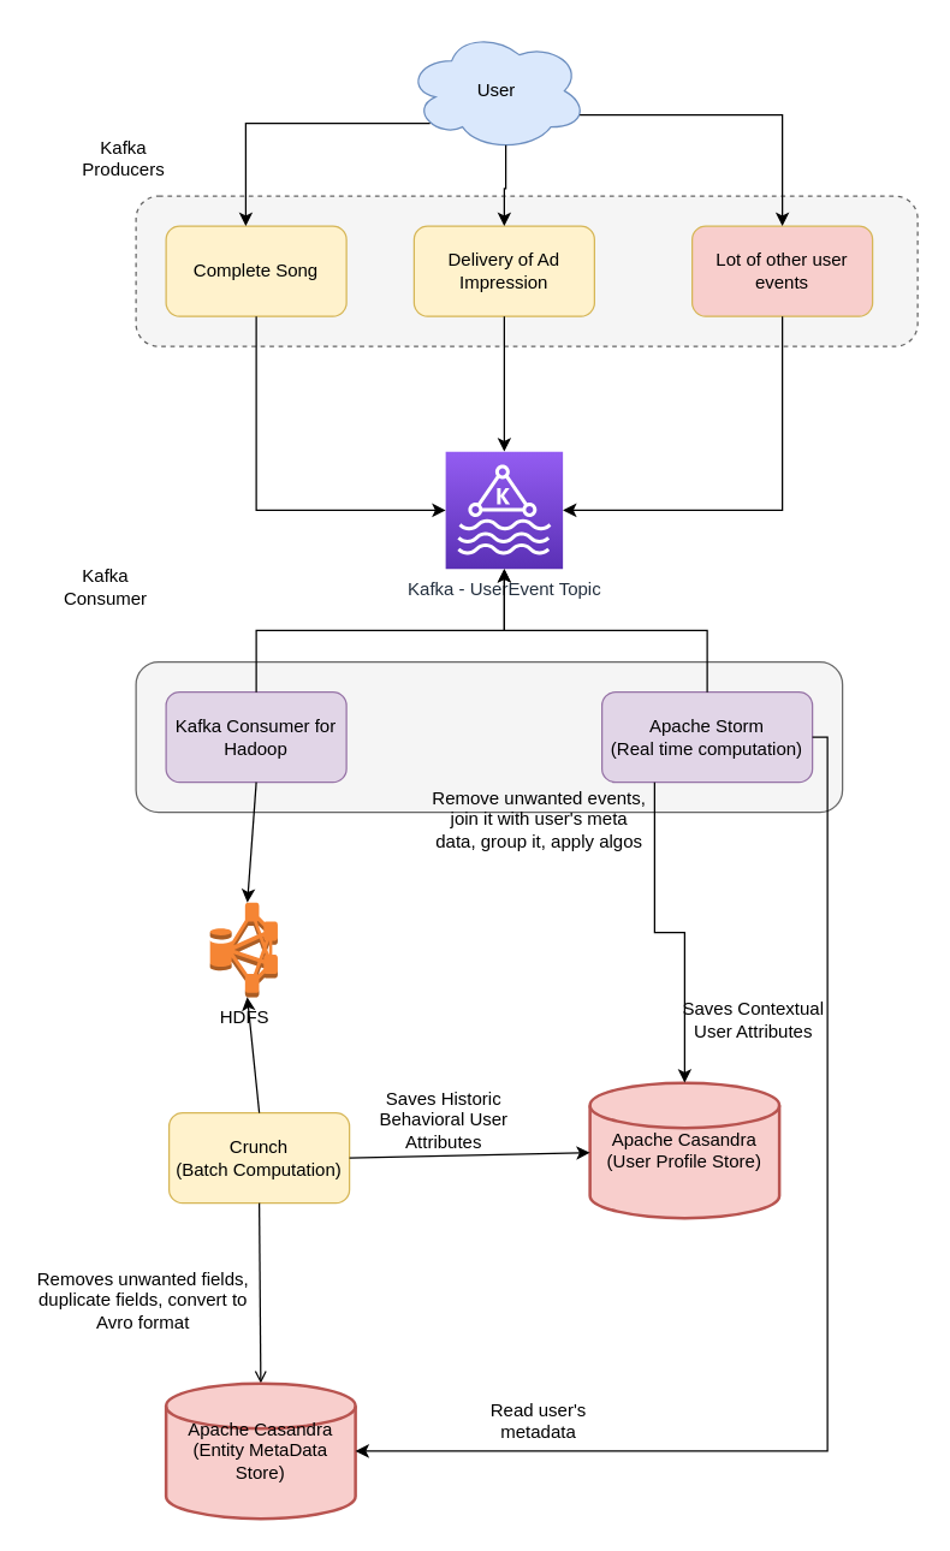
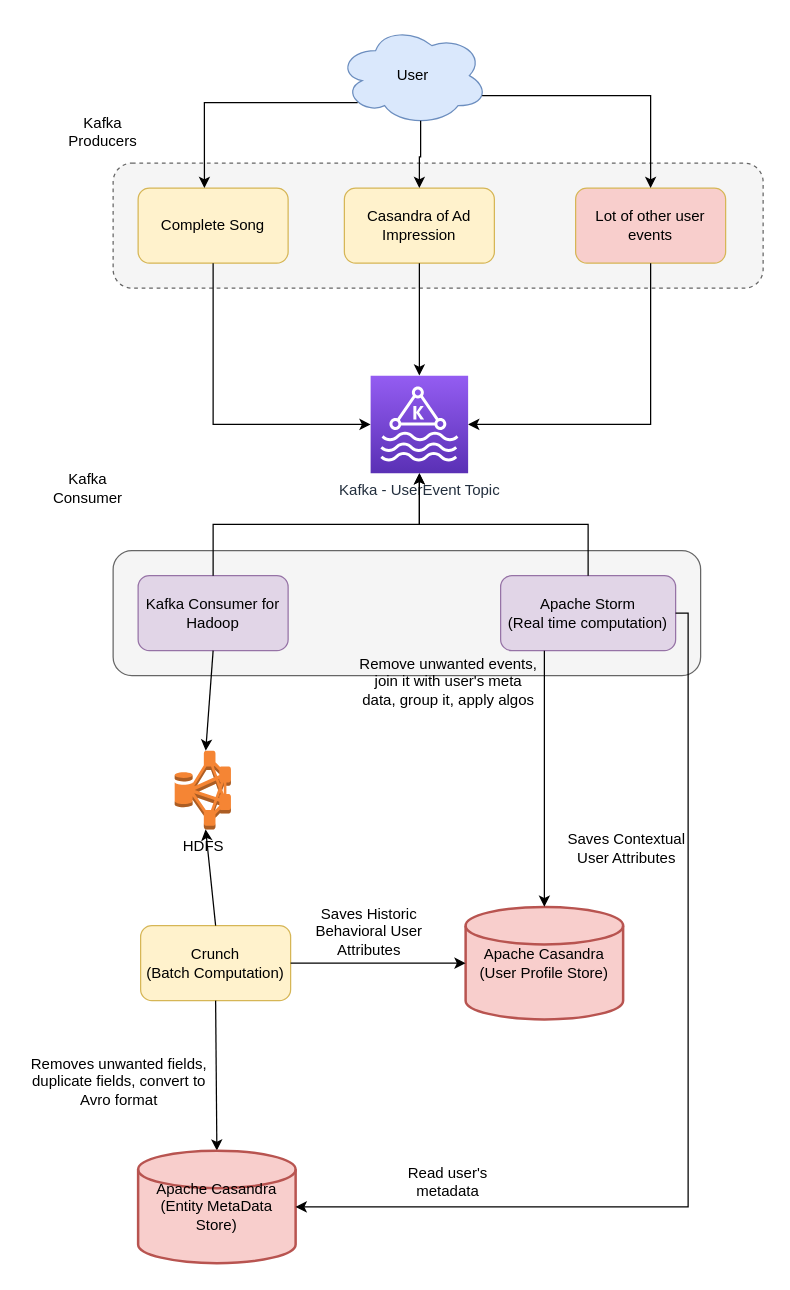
  <mxCell id="0" />
  <mxCell id="1" parent="0" />
  <mxCell id="2" value="" style="rounded=1;whiteSpace=wrap;html=1;fillColor=#f5f5f5;strokeColor=#666666;fontColor=#333333;" vertex="1" parent="1"><mxGeometry x="90" y="440" width="470" height="100" as="geometry" /></mxCell>
  <mxCell id="3" value="" style="rounded=1;whiteSpace=wrap;html=1;dashed=1;fillColor=#f5f5f5;strokeColor=#666666;fontColor=#333333;" vertex="1" parent="1"><mxGeometry x="90" y="130" width="520" height="100" as="geometry" /></mxCell>
  <mxCell id="4" value="User" style="ellipse;shape=cloud;whiteSpace=wrap;html=1;fillColor=#dae8fc;strokeColor=#6c8ebf;" vertex="1" parent="1"><mxGeometry x="270" y="20" width="120" height="80" as="geometry" /></mxCell>
  <mxCell id="5" value="Complete Song" style="rounded=1;whiteSpace=wrap;html=1;fillColor=#fff2cc;strokeColor=#d6b656;" vertex="1" parent="1"><mxGeometry x="110" y="150" width="120" height="60" as="geometry" /></mxCell>
- <mxCell id="6" value="Delivery of Ad Impression" style="rounded=1;whiteSpace=wrap;html=1;fillColor=#fff2cc;strokeColor=#d6b656;" vertex="1" parent="1"><mxGeometry x="275" y="150" width="120" height="60" as="geometry" /></mxCell>
+ <mxCell id="6" value="Casandra of Ad Impression" style="rounded=1;whiteSpace=wrap;html=1;fillColor=#fff2cc;strokeColor=#d6b656;" vertex="1" parent="1"><mxGeometry x="275" y="150" width="120" height="60" as="geometry" /></mxCell>
  <mxCell id="7" value="Lot of other user events" style="rounded=1;whiteSpace=wrap;html=1;fillColor=#f8cecc;strokeColor=#d6b656;" vertex="1" parent="1"><mxGeometry x="460" y="150" width="120" height="60" as="geometry" /></mxCell>
  <mxCell id="8" value="" style="endArrow=classic;html=1;rounded=0;exitX=0.13;exitY=0.77;exitDx=0;exitDy=0;exitPerimeter=0;entryX=0.442;entryY=0;entryDx=0;entryDy=0;entryPerimeter=0;edgeStyle=orthogonalEdgeStyle;" edge="1" parent="1" source="4" target="5"><mxGeometry width="50" height="50" relative="1" as="geometry"><mxPoint x="370" y="340" as="sourcePoint" /><mxPoint x="420" y="290" as="targetPoint" /></mxGeometry></mxCell>
  <mxCell id="9" value="" style="endArrow=classic;html=1;rounded=0;exitX=0.55;exitY=0.95;exitDx=0;exitDy=0;exitPerimeter=0;entryX=0.5;entryY=0;entryDx=0;entryDy=0;edgeStyle=orthogonalEdgeStyle;" edge="1" parent="1" source="4" target="6"><mxGeometry width="50" height="50" relative="1" as="geometry"><mxPoint x="370" y="340" as="sourcePoint" /><mxPoint x="420" y="290" as="targetPoint" /></mxGeometry></mxCell>
  <mxCell id="10" value="" style="endArrow=classic;html=1;rounded=0;exitX=0.96;exitY=0.7;exitDx=0;exitDy=0;exitPerimeter=0;entryX=0.5;entryY=0;entryDx=0;entryDy=0;edgeStyle=orthogonalEdgeStyle;" edge="1" parent="1" source="4" target="7"><mxGeometry width="50" height="50" relative="1" as="geometry"><mxPoint x="370" y="340" as="sourcePoint" /><mxPoint x="420" y="290" as="targetPoint" /></mxGeometry></mxCell>
  <mxCell id="11" value="Kafka Producers" style="text;html=1;strokeColor=none;fillColor=none;align=center;verticalAlign=middle;whiteSpace=wrap;rounded=0;dashed=1;" vertex="1" parent="1"><mxGeometry x="52" y="90" width="60" height="30" as="geometry" /></mxCell>
  <mxCell id="12" value="Kafka - UserEvent Topic" style="sketch=0;points=[[0,0,0],[0.25,0,0],[0.5,0,0],[0.75,0,0],[1,0,0],[0,1,0],[0.25,1,0],[0.5,1,0],[0.75,1,0],[1,1,0],[0,0.25,0],[0,0.5,0],[0,0.75,0],[1,0.25,0],[1,0.5,0],[1,0.75,0]];outlineConnect=0;fontColor=#232F3E;gradientColor=#945DF2;gradientDirection=north;fillColor=#5A30B5;strokeColor=#ffffff;dashed=0;verticalLabelPosition=bottom;verticalAlign=top;align=center;html=1;fontSize=12;fontStyle=0;aspect=fixed;shape=mxgraph.aws4.resourceIcon;resIcon=mxgraph.aws4.managed_streaming_for_kafka;" vertex="1" parent="1"><mxGeometry x="296" y="300" width="78" height="78" as="geometry" /></mxCell>
  <mxCell id="13" value="" style="endArrow=classic;html=1;rounded=0;exitX=0.5;exitY=1;exitDx=0;exitDy=0;entryX=0;entryY=0.5;entryDx=0;entryDy=0;entryPerimeter=0;edgeStyle=orthogonalEdgeStyle;" edge="1" parent="1" source="5" target="12"><mxGeometry width="50" height="50" relative="1" as="geometry"><mxPoint x="370" y="280" as="sourcePoint" /><mxPoint x="420" y="230" as="targetPoint" /></mxGeometry></mxCell>
  <mxCell id="14" value="" style="endArrow=classic;html=1;rounded=0;exitX=0.5;exitY=1;exitDx=0;exitDy=0;entryX=0.5;entryY=0;entryDx=0;entryDy=0;entryPerimeter=0;edgeStyle=orthogonalEdgeStyle;" edge="1" parent="1" source="6" target="12"><mxGeometry width="50" height="50" relative="1" as="geometry"><mxPoint x="370" y="280" as="sourcePoint" /><mxPoint x="420" y="230" as="targetPoint" /></mxGeometry></mxCell>
  <mxCell id="15" value="" style="endArrow=classic;html=1;rounded=0;exitX=0.5;exitY=1;exitDx=0;exitDy=0;entryX=1;entryY=0.5;entryDx=0;entryDy=0;entryPerimeter=0;edgeStyle=orthogonalEdgeStyle;" edge="1" parent="1" source="7" target="12"><mxGeometry width="50" height="50" relative="1" as="geometry"><mxPoint x="370" y="280" as="sourcePoint" /><mxPoint x="420" y="230" as="targetPoint" /></mxGeometry></mxCell>
  <mxCell id="16" value="Kafka Consumer for Hadoop" style="rounded=1;whiteSpace=wrap;html=1;fillColor=#e1d5e7;strokeColor=#9673a6;" vertex="1" parent="1"><mxGeometry x="110" y="460" width="120" height="60" as="geometry" /></mxCell>
  <mxCell id="17" value="HDFS" style="outlineConnect=0;dashed=0;verticalLabelPosition=bottom;verticalAlign=top;align=center;html=1;shape=mxgraph.aws3.hdfs_cluster;fillColor=#F58534;gradientColor=none;" vertex="1" parent="1"><mxGeometry x="139.25" y="600" width="45" height="63" as="geometry" /></mxCell>
  <mxCell id="18" value="" style="endArrow=classic;html=1;rounded=0;exitX=0.5;exitY=0;exitDx=0;exitDy=0;entryX=0.5;entryY=1;entryDx=0;entryDy=0;entryPerimeter=0;edgeStyle=orthogonalEdgeStyle;" edge="1" parent="1" source="16" target="12"><mxGeometry width="50" height="50" relative="1" as="geometry"><mxPoint x="370" y="360" as="sourcePoint" /><mxPoint x="420" y="310" as="targetPoint" /></mxGeometry></mxCell>
  <mxCell id="19" value="Remove unwanted events, join it with user's meta data, group it, apply algos" style="text;html=1;strokeColor=none;fillColor=none;align=center;verticalAlign=middle;whiteSpace=wrap;rounded=0;" vertex="1" parent="1"><mxGeometry x="285.5" y="530" width="145" height="30" as="geometry" /></mxCell>
  <mxCell id="20" value="" style="endArrow=classic;html=1;rounded=0;exitX=0.5;exitY=1;exitDx=0;exitDy=0;" edge="1" parent="1" source="16" target="17"><mxGeometry width="50" height="50" relative="1" as="geometry"><mxPoint x="370" y="430" as="sourcePoint" /><mxPoint x="420" y="380" as="targetPoint" /></mxGeometry></mxCell>
  <mxCell id="21" value="&lt;div&gt;Apache Storm&lt;/div&gt;&lt;div&gt;(Real time computation)&lt;br&gt;&lt;/div&gt;" style="rounded=1;whiteSpace=wrap;html=1;fillColor=#e1d5e7;strokeColor=#9673a6;" vertex="1" parent="1"><mxGeometry x="400" y="460" width="140" height="60" as="geometry" /></mxCell>
  <mxCell id="22" value="" style="endArrow=classic;html=1;rounded=0;exitX=0.5;exitY=0;exitDx=0;exitDy=0;entryX=0.5;entryY=1;entryDx=0;entryDy=0;entryPerimeter=0;edgeStyle=orthogonalEdgeStyle;" edge="1" parent="1" source="21" target="12"><mxGeometry width="50" height="50" relative="1" as="geometry"><mxPoint x="370" y="530" as="sourcePoint" /><mxPoint x="420" y="480" as="targetPoint" /></mxGeometry></mxCell>
  <mxCell id="23" value="&lt;div&gt;Crunch &lt;br&gt;&lt;/div&gt;&lt;div&gt;(Batch Computation)&lt;/div&gt;" style="rounded=1;whiteSpace=wrap;html=1;fillColor=#fff2cc;strokeColor=#d6b656;" vertex="1" parent="1"><mxGeometry x="112" y="740" width="120" height="60" as="geometry" /></mxCell>
  <mxCell id="24" value="" style="endArrow=classic;html=1;rounded=0;exitX=0.5;exitY=0;exitDx=0;exitDy=0;entryX=0.55;entryY=1;entryDx=0;entryDy=0;entryPerimeter=0;" edge="1" parent="1" source="23" target="17"><mxGeometry width="50" height="50" relative="1" as="geometry"><mxPoint x="360" y="610" as="sourcePoint" /><mxPoint x="410" y="560" as="targetPoint" /></mxGeometry></mxCell>
  <mxCell id="25" value="Removes unwanted fields, duplicate fields, convert to Avro format" style="text;html=1;strokeColor=none;fillColor=none;align=center;verticalAlign=middle;whiteSpace=wrap;rounded=0;" vertex="1" parent="1"><mxGeometry x="20" y="850" width="150" height="30" as="geometry" /></mxCell>
- <mxCell id="26" value="" style="endArrow=open;html=1;rounded=0;exitX=0.5;exitY=1;exitDx=0;exitDy=0;entryX=0.5;entryY=0;entryDx=0;entryDy=0;entryPerimeter=0;" edge="1" parent="1" source="23" target="31"><mxGeometry width="50" height="50" relative="1" as="geometry"><mxPoint x="360" y="810" as="sourcePoint" /><mxPoint x="172.727" y="920" as="targetPoint" /></mxGeometry></mxCell>
+ <mxCell id="26" value="" style="endArrow=classic;html=1;rounded=0;exitX=0.5;exitY=1;exitDx=0;exitDy=0;entryX=0.5;entryY=0;entryDx=0;entryDy=0;entryPerimeter=0;" edge="1" parent="1" source="23" target="31"><mxGeometry width="50" height="50" relative="1" as="geometry"><mxPoint x="360" y="810" as="sourcePoint" /><mxPoint x="172.727" y="920" as="targetPoint" /></mxGeometry></mxCell>
  <mxCell id="27" value="Kafka Consumer" style="text;html=1;strokeColor=none;fillColor=none;align=center;verticalAlign=middle;whiteSpace=wrap;rounded=0;dashed=1;" vertex="1" parent="1"><mxGeometry x="40" y="375" width="60" height="30" as="geometry" /></mxCell>
- <mxCell id="28" value="Apache Casandra (User Profile Store)" style="strokeWidth=2;html=1;shape=mxgraph.flowchart.database;whiteSpace=wrap;fillColor=#f8cecc;strokeColor=#b85450;" vertex="1" parent="1"><mxGeometry x="392" y="720" width="126" height="90" as="geometry" /></mxCell>
+ <mxCell id="28" value="Apache Casandra (User Profile Store)" style="strokeWidth=2;html=1;shape=mxgraph.flowchart.database;whiteSpace=wrap;fillColor=#f8cecc;strokeColor=#b85450;" vertex="1" parent="1"><mxGeometry x="372" y="725" width="126" height="90" as="geometry" /></mxCell>
  <mxCell id="29" value="" style="endArrow=classic;html=1;rounded=0;exitX=0.25;exitY=1;exitDx=0;exitDy=0;entryX=0.5;entryY=0;entryDx=0;entryDy=0;entryPerimeter=0;edgeStyle=orthogonalEdgeStyle;" edge="1" parent="1" source="21" target="28"><mxGeometry width="50" height="50" relative="1" as="geometry"><mxPoint x="350" y="700" as="sourcePoint" /><mxPoint x="400" y="650" as="targetPoint" /></mxGeometry></mxCell>
  <mxCell id="30" value="Saves Contextual User Attributes" style="text;html=1;strokeColor=none;fillColor=none;align=center;verticalAlign=middle;whiteSpace=wrap;rounded=0;" vertex="1" parent="1"><mxGeometry x="445.5" y="663" width="110" height="30" as="geometry" /></mxCell>
  <mxCell id="31" value="Apache Casandra (Entity MetaData Store)" style="strokeWidth=2;html=1;shape=mxgraph.flowchart.database;whiteSpace=wrap;fillColor=#f8cecc;strokeColor=#b85450;" vertex="1" parent="1"><mxGeometry x="110" y="920" width="126" height="90" as="geometry" /></mxCell>
  <mxCell id="32" value="" style="endArrow=classic;html=1;rounded=0;exitX=1;exitY=0.5;exitDx=0;exitDy=0;entryX=1;entryY=0.5;entryDx=0;entryDy=0;entryPerimeter=0;edgeStyle=orthogonalEdgeStyle;" edge="1" parent="1" source="21" target="31"><mxGeometry width="50" height="50" relative="1" as="geometry"><mxPoint x="350" y="620" as="sourcePoint" /><mxPoint x="230" y="970" as="targetPoint" /></mxGeometry></mxCell>
  <mxCell id="33" value="Read user's metadata" style="text;html=1;strokeColor=none;fillColor=none;align=center;verticalAlign=middle;whiteSpace=wrap;rounded=0;" vertex="1" parent="1"><mxGeometry x="310" y="930" width="96" height="30" as="geometry" /></mxCell>
  <mxCell id="34" value="" style="endArrow=classic;html=1;rounded=0;exitX=1;exitY=0.5;exitDx=0;exitDy=0;" edge="1" parent="1" source="23" target="28"><mxGeometry width="50" height="50" relative="1" as="geometry"><mxPoint x="350" y="750" as="sourcePoint" /><mxPoint x="400" y="700" as="targetPoint" /></mxGeometry></mxCell>
  <mxCell id="35" value="Saves Historic Behavioral User Attributes" style="text;html=1;strokeColor=none;fillColor=none;align=center;verticalAlign=middle;whiteSpace=wrap;rounded=0;" vertex="1" parent="1"><mxGeometry x="240" y="730" width="110" height="30" as="geometry" /></mxCell>
